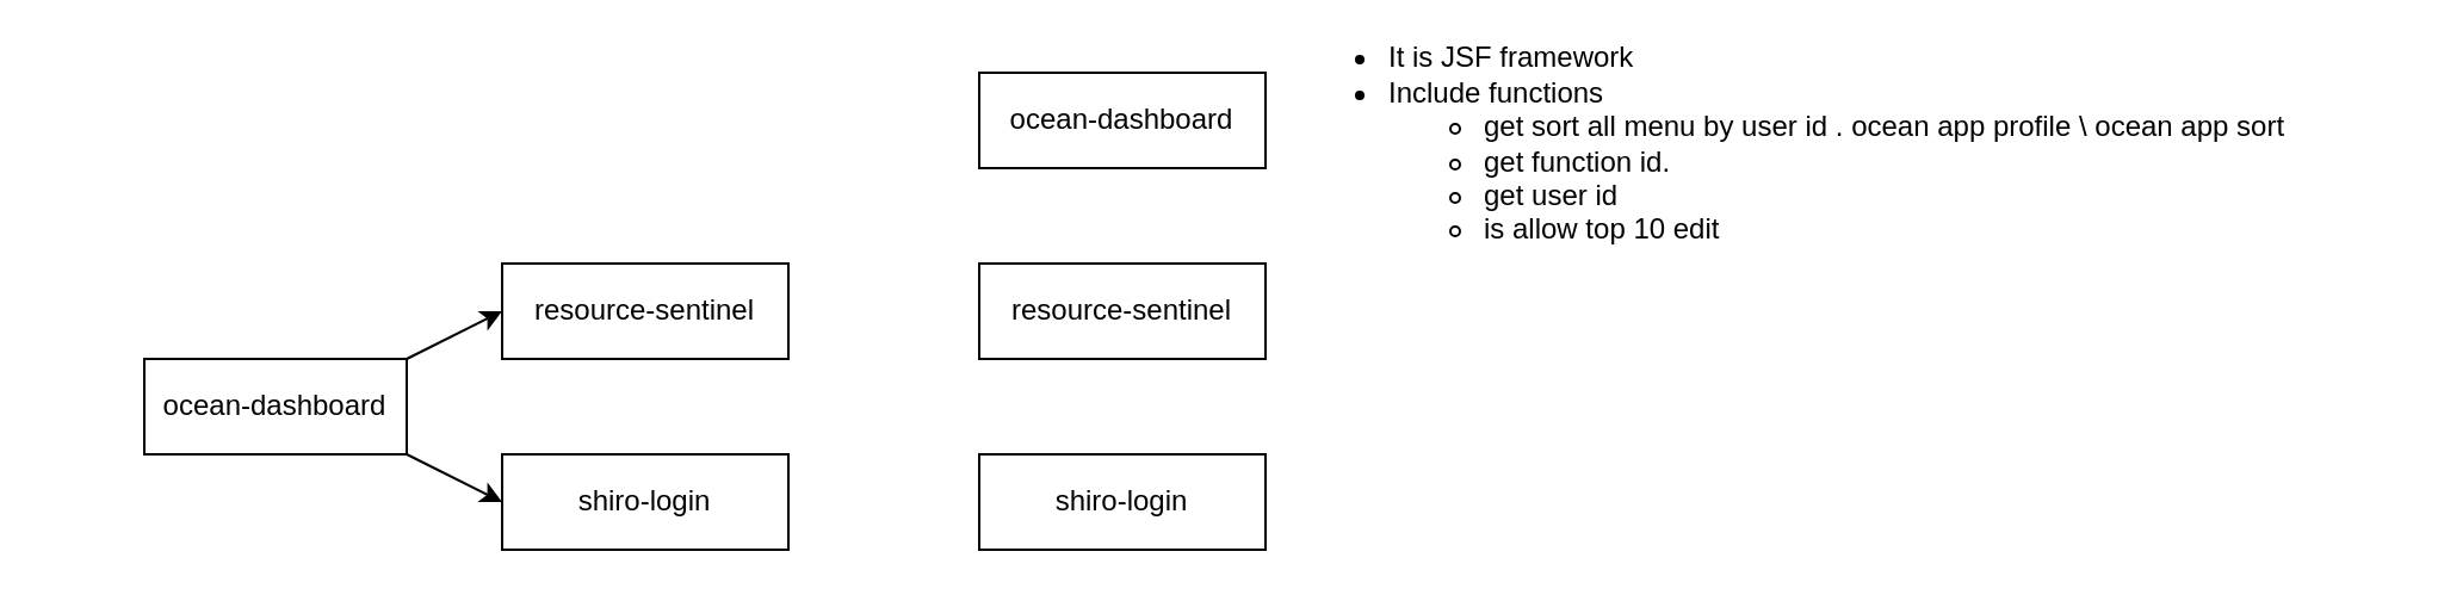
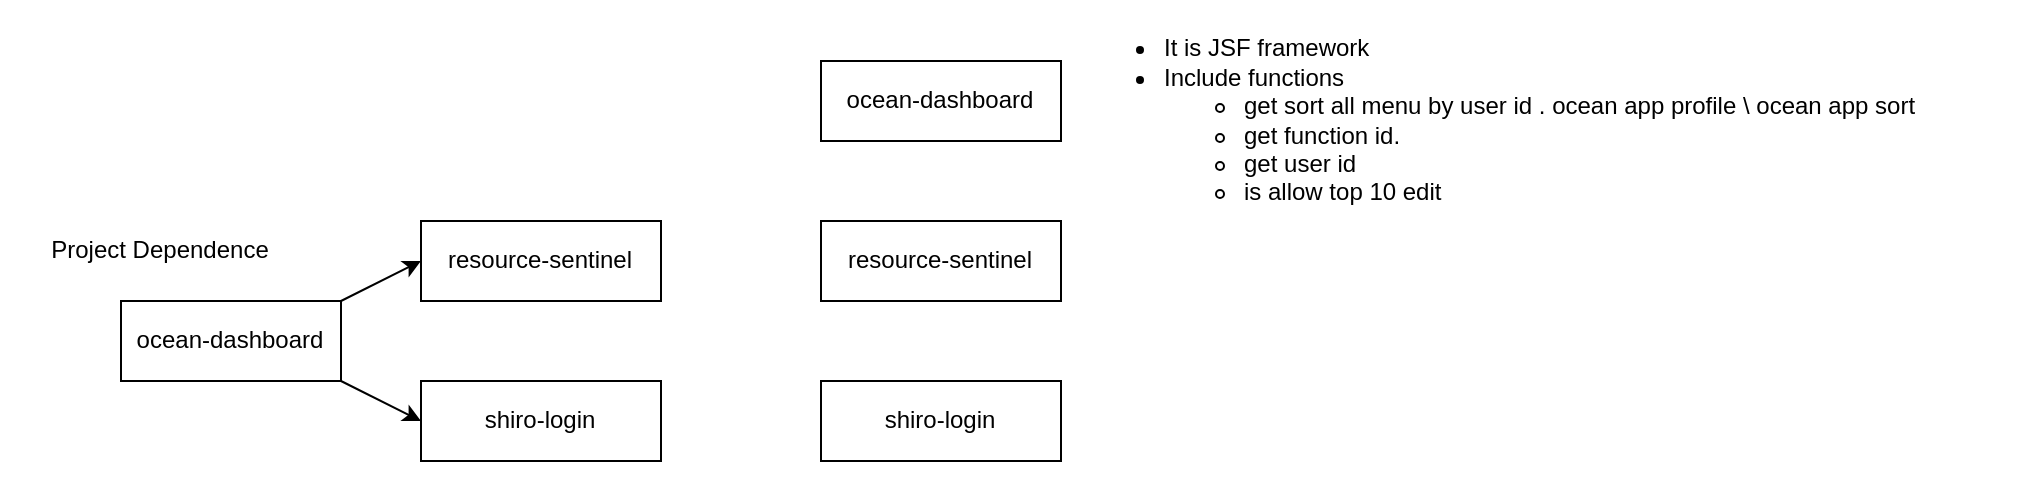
  <mxCell id="0" />
  <mxCell id="1" parent="0" />
  <mxCell id="2" value="ocean-dashboard" style="rounded=0;whiteSpace=wrap;html=1;" vertex="1" parent="1"><mxGeometry x="60" y="150" width="110" height="40" as="geometry" /></mxCell>
+ <mxCell id="3" value="Project Dependence" style="text;html=1;strokeColor=none;fillColor=none;align=center;verticalAlign=middle;whiteSpace=wrap;rounded=0;" vertex="1" parent="1"><mxGeometry x="20" y="110" width="120" height="30" as="geometry" /></mxCell>
  <mxCell id="4" value="" style="endArrow=classic;html=1;rounded=0;exitX=1;exitY=0;exitDx=0;exitDy=0;entryX=0;entryY=0.5;entryDx=0;entryDy=0;" edge="1" parent="1" source="2" target="6"><mxGeometry width="50" height="50" relative="1" as="geometry"><mxPoint x="200" y="120" as="sourcePoint" /><mxPoint x="210" y="110" as="targetPoint" /></mxGeometry></mxCell>
  <mxCell id="5" value="" style="endArrow=classic;html=1;rounded=0;exitX=1;exitY=1;exitDx=0;exitDy=0;entryX=0;entryY=0.5;entryDx=0;entryDy=0;" edge="1" parent="1" source="2" target="7"><mxGeometry width="50" height="50" relative="1" as="geometry"><mxPoint x="180" y="190" as="sourcePoint" /><mxPoint x="210" y="230" as="targetPoint" /></mxGeometry></mxCell>
  <mxCell id="6" value="resource-sentinel" style="rounded=0;whiteSpace=wrap;html=1;" vertex="1" parent="1"><mxGeometry x="210" y="110" width="120" height="40" as="geometry" /></mxCell>
  <mxCell id="7" value="shiro-login" style="rounded=0;whiteSpace=wrap;html=1;" vertex="1" parent="1"><mxGeometry x="210" y="190" width="120" height="40" as="geometry" /></mxCell>
  <mxCell id="8" value="ocean-dashboard" style="rounded=0;whiteSpace=wrap;html=1;" vertex="1" parent="1"><mxGeometry x="410" y="30" width="120" height="40" as="geometry" /></mxCell>
  <mxCell id="9" value="resource-sentinel" style="rounded=0;whiteSpace=wrap;html=1;" vertex="1" parent="1"><mxGeometry x="410" y="110" width="120" height="40" as="geometry" /></mxCell>
  <mxCell id="10" value="shiro-login" style="rounded=0;whiteSpace=wrap;html=1;" vertex="1" parent="1"><mxGeometry x="410" y="190" width="120" height="40" as="geometry" /></mxCell>
  <mxCell id="11" value="&lt;ul&gt;&lt;li&gt;It is JSF framework&lt;/li&gt;&lt;li&gt;Include functions&lt;/li&gt;&lt;ul&gt;&lt;li&gt;get sort all menu by user id . ocean app profile \ ocean app sort&lt;/li&gt;&lt;li&gt;get function id.&lt;/li&gt;&lt;li&gt;get user id&lt;/li&gt;&lt;li&gt;is allow top 10 edit&lt;/li&gt;&lt;/ul&gt;&lt;/ul&gt;" style="text;html=1;strokeColor=none;fillColor=none;align=left;verticalAlign=middle;whiteSpace=wrap;rounded=0;" vertex="1" parent="1"><mxGeometry x="540" y="20" width="460" height="80" as="geometry" /></mxCell>
